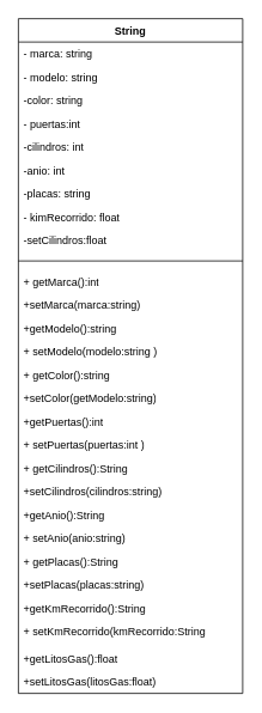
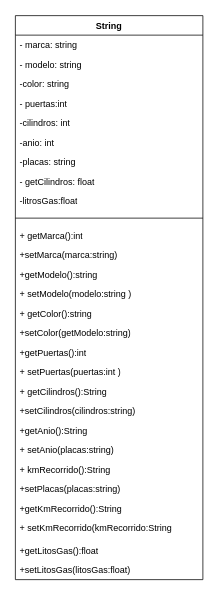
  <mxCell id="0" />
  <mxCell id="1" parent="0" />
  <mxCell id="2" value="String" style="swimlane;fontStyle=1;align=center;verticalAlign=top;childLayout=stackLayout;horizontal=1;startSize=26;horizontalStack=0;resizeParent=1;resizeParentMax=0;resizeLast=0;collapsible=1;marginBottom=0;whiteSpace=wrap;html=1;" parent="1" vertex="1"><mxGeometry x="20" y="20" width="250" height="752" as="geometry" /></mxCell>
  <mxCell id="3" value="- marca: string" style="text;strokeColor=none;fillColor=none;align=left;verticalAlign=top;spacingLeft=4;spacingRight=4;overflow=hidden;rotatable=0;points=[[0,0.5],[1,0.5]];portConstraint=eastwest;whiteSpace=wrap;html=1;" parent="2" vertex="1"><mxGeometry y="26" width="250" height="26" as="geometry" /></mxCell>
  <mxCell id="4" value="- modelo: string" style="text;strokeColor=none;fillColor=none;align=left;verticalAlign=top;spacingLeft=4;spacingRight=4;overflow=hidden;rotatable=0;points=[[0,0.5],[1,0.5]];portConstraint=eastwest;whiteSpace=wrap;html=1;" parent="2" vertex="1"><mxGeometry y="52" width="250" height="26" as="geometry" /></mxCell>
  <mxCell id="5" value="-color: string" style="text;strokeColor=none;fillColor=none;align=left;verticalAlign=top;spacingLeft=4;spacingRight=4;overflow=hidden;rotatable=0;points=[[0,0.5],[1,0.5]];portConstraint=eastwest;whiteSpace=wrap;html=1;" parent="2" vertex="1"><mxGeometry y="78" width="250" height="26" as="geometry" /></mxCell>
  <mxCell id="6" value="- puertas:int" style="text;strokeColor=none;fillColor=none;align=left;verticalAlign=top;spacingLeft=4;spacingRight=4;overflow=hidden;rotatable=0;points=[[0,0.5],[1,0.5]];portConstraint=eastwest;whiteSpace=wrap;html=1;" parent="2" vertex="1"><mxGeometry y="104" width="250" height="26" as="geometry" /></mxCell>
  <mxCell id="7" value="-cilindros: int" style="text;strokeColor=none;fillColor=none;align=left;verticalAlign=top;spacingLeft=4;spacingRight=4;overflow=hidden;rotatable=0;points=[[0,0.5],[1,0.5]];portConstraint=eastwest;whiteSpace=wrap;html=1;" parent="2" vertex="1"><mxGeometry y="130" width="250" height="26" as="geometry" /></mxCell>
  <mxCell id="8" value="-anio: int" style="text;strokeColor=none;fillColor=none;align=left;verticalAlign=top;spacingLeft=4;spacingRight=4;overflow=hidden;rotatable=0;points=[[0,0.5],[1,0.5]];portConstraint=eastwest;whiteSpace=wrap;html=1;" parent="2" vertex="1"><mxGeometry y="156" width="250" height="26" as="geometry" /></mxCell>
  <mxCell id="9" value="-placas: string" style="text;strokeColor=none;fillColor=none;align=left;verticalAlign=top;spacingLeft=4;spacingRight=4;overflow=hidden;rotatable=0;points=[[0,0.5],[1,0.5]];portConstraint=eastwest;whiteSpace=wrap;html=1;" parent="2" vertex="1"><mxGeometry y="182" width="250" height="26" as="geometry" /></mxCell>
- <mxCell id="10" value="- kimRecorrido: float" style="text;strokeColor=none;fillColor=none;align=left;verticalAlign=top;spacingLeft=4;spacingRight=4;overflow=hidden;rotatable=0;points=[[0,0.5],[1,0.5]];portConstraint=eastwest;whiteSpace=wrap;html=1;" parent="2" vertex="1"><mxGeometry y="208" width="250" height="26" as="geometry" /></mxCell>
- <mxCell id="11" value="-setCilindros:float" style="text;strokeColor=none;fillColor=none;align=left;verticalAlign=top;spacingLeft=4;spacingRight=4;overflow=hidden;rotatable=0;points=[[0,0.5],[1,0.5]];portConstraint=eastwest;whiteSpace=wrap;html=1;" parent="2" vertex="1"><mxGeometry y="234" width="250" height="26" as="geometry" /></mxCell>
+ <mxCell id="10" value="- getCilindros: float" style="text;strokeColor=none;fillColor=none;align=left;verticalAlign=top;spacingLeft=4;spacingRight=4;overflow=hidden;rotatable=0;points=[[0,0.5],[1,0.5]];portConstraint=eastwest;whiteSpace=wrap;html=1;" parent="2" vertex="1"><mxGeometry y="208" width="250" height="26" as="geometry" /></mxCell>
+ <mxCell id="11" value="-litrosGas:float" style="text;strokeColor=none;fillColor=none;align=left;verticalAlign=top;spacingLeft=4;spacingRight=4;overflow=hidden;rotatable=0;points=[[0,0.5],[1,0.5]];portConstraint=eastwest;whiteSpace=wrap;html=1;" parent="2" vertex="1"><mxGeometry y="234" width="250" height="26" as="geometry" /></mxCell>
  <mxCell id="12" value="" style="line;strokeWidth=1;fillColor=none;align=left;verticalAlign=middle;spacingTop=-1;spacingLeft=3;spacingRight=3;rotatable=0;labelPosition=right;points=[];portConstraint=eastwest;strokeColor=inherit;" parent="2" vertex="1"><mxGeometry y="260" width="250" height="20" as="geometry" /></mxCell>
  <mxCell id="13" value="+ getMarca():int" style="text;strokeColor=none;fillColor=none;align=left;verticalAlign=top;spacingLeft=4;spacingRight=4;overflow=hidden;rotatable=0;points=[[0,0.5],[1,0.5]];portConstraint=eastwest;whiteSpace=wrap;html=1;" vertex="1" parent="2"><mxGeometry y="280" width="250" height="26" as="geometry" /></mxCell>
  <mxCell id="14" value="+setMarca(marca:string)" style="text;strokeColor=none;fillColor=none;align=left;verticalAlign=top;spacingLeft=4;spacingRight=4;overflow=hidden;rotatable=0;points=[[0,0.5],[1,0.5]];portConstraint=eastwest;whiteSpace=wrap;html=1;" vertex="1" parent="2"><mxGeometry y="306" width="250" height="26" as="geometry" /></mxCell>
  <mxCell id="15" value="+getModelo():string" style="text;strokeColor=none;fillColor=none;align=left;verticalAlign=top;spacingLeft=4;spacingRight=4;overflow=hidden;rotatable=0;points=[[0,0.5],[1,0.5]];portConstraint=eastwest;whiteSpace=wrap;html=1;" vertex="1" parent="2"><mxGeometry y="332" width="250" height="26" as="geometry" /></mxCell>
  <mxCell id="16" value="+ setModelo(modelo:string )" style="text;strokeColor=none;fillColor=none;align=left;verticalAlign=top;spacingLeft=4;spacingRight=4;overflow=hidden;rotatable=0;points=[[0,0.5],[1,0.5]];portConstraint=eastwest;whiteSpace=wrap;html=1;" vertex="1" parent="2"><mxGeometry y="358" width="250" height="26" as="geometry" /></mxCell>
  <mxCell id="17" value="+ getColor():string" style="text;strokeColor=none;fillColor=none;align=left;verticalAlign=top;spacingLeft=4;spacingRight=4;overflow=hidden;rotatable=0;points=[[0,0.5],[1,0.5]];portConstraint=eastwest;whiteSpace=wrap;html=1;" vertex="1" parent="2"><mxGeometry y="384" width="250" height="26" as="geometry" /></mxCell>
  <mxCell id="18" value="+setColor(getModelo:string)" style="text;strokeColor=none;fillColor=none;align=left;verticalAlign=top;spacingLeft=4;spacingRight=4;overflow=hidden;rotatable=0;points=[[0,0.5],[1,0.5]];portConstraint=eastwest;whiteSpace=wrap;html=1;" vertex="1" parent="2"><mxGeometry y="410" width="250" height="26" as="geometry" /></mxCell>
  <mxCell id="19" value="+getPuertas():int" style="text;strokeColor=none;fillColor=none;align=left;verticalAlign=top;spacingLeft=4;spacingRight=4;overflow=hidden;rotatable=0;points=[[0,0.5],[1,0.5]];portConstraint=eastwest;whiteSpace=wrap;html=1;" vertex="1" parent="2"><mxGeometry y="436" width="250" height="26" as="geometry" /></mxCell>
  <mxCell id="20" value="+ setPuertas(puertas:int )" style="text;strokeColor=none;fillColor=none;align=left;verticalAlign=top;spacingLeft=4;spacingRight=4;overflow=hidden;rotatable=0;points=[[0,0.5],[1,0.5]];portConstraint=eastwest;whiteSpace=wrap;html=1;" vertex="1" parent="2"><mxGeometry y="462" width="250" height="26" as="geometry" /></mxCell>
  <mxCell id="21" value="+ getCilindros():String" style="text;strokeColor=none;fillColor=none;align=left;verticalAlign=top;spacingLeft=4;spacingRight=4;overflow=hidden;rotatable=0;points=[[0,0.5],[1,0.5]];portConstraint=eastwest;whiteSpace=wrap;html=1;" vertex="1" parent="2"><mxGeometry y="488" width="250" height="26" as="geometry" /></mxCell>
  <mxCell id="22" value="+setCilindros(cilindros:string)" style="text;strokeColor=none;fillColor=none;align=left;verticalAlign=top;spacingLeft=4;spacingRight=4;overflow=hidden;rotatable=0;points=[[0,0.5],[1,0.5]];portConstraint=eastwest;whiteSpace=wrap;html=1;" vertex="1" parent="2"><mxGeometry y="514" width="250" height="26" as="geometry" /></mxCell>
  <mxCell id="23" value="+getAnio():String" style="text;strokeColor=none;fillColor=none;align=left;verticalAlign=top;spacingLeft=4;spacingRight=4;overflow=hidden;rotatable=0;points=[[0,0.5],[1,0.5]];portConstraint=eastwest;whiteSpace=wrap;html=1;" vertex="1" parent="2"><mxGeometry y="540" width="250" height="26" as="geometry" /></mxCell>
- <mxCell id="24" value="+ setAnio(anio:string)" style="text;strokeColor=none;fillColor=none;align=left;verticalAlign=top;spacingLeft=4;spacingRight=4;overflow=hidden;rotatable=0;points=[[0,0.5],[1,0.5]];portConstraint=eastwest;whiteSpace=wrap;html=1;" vertex="1" parent="2"><mxGeometry y="566" width="250" height="26" as="geometry" /></mxCell>
- <mxCell id="25" value="+ getPlacas():String" style="text;strokeColor=none;fillColor=none;align=left;verticalAlign=top;spacingLeft=4;spacingRight=4;overflow=hidden;rotatable=0;points=[[0,0.5],[1,0.5]];portConstraint=eastwest;whiteSpace=wrap;html=1;" vertex="1" parent="2"><mxGeometry y="592" width="250" height="26" as="geometry" /></mxCell>
+ <mxCell id="24" value="+ setAnio(placas:string)" style="text;strokeColor=none;fillColor=none;align=left;verticalAlign=top;spacingLeft=4;spacingRight=4;overflow=hidden;rotatable=0;points=[[0,0.5],[1,0.5]];portConstraint=eastwest;whiteSpace=wrap;html=1;" vertex="1" parent="2"><mxGeometry y="566" width="250" height="26" as="geometry" /></mxCell>
+ <mxCell id="25" value="+ kmRecorrido():String" style="text;strokeColor=none;fillColor=none;align=left;verticalAlign=top;spacingLeft=4;spacingRight=4;overflow=hidden;rotatable=0;points=[[0,0.5],[1,0.5]];portConstraint=eastwest;whiteSpace=wrap;html=1;" vertex="1" parent="2"><mxGeometry y="592" width="250" height="26" as="geometry" /></mxCell>
  <mxCell id="26" value="+setPlacas(placas:string)" style="text;strokeColor=none;fillColor=none;align=left;verticalAlign=top;spacingLeft=4;spacingRight=4;overflow=hidden;rotatable=0;points=[[0,0.5],[1,0.5]];portConstraint=eastwest;whiteSpace=wrap;html=1;" vertex="1" parent="2"><mxGeometry y="618" width="250" height="26" as="geometry" /></mxCell>
  <mxCell id="27" value="+getKmRecorrido():String" style="text;strokeColor=none;fillColor=none;align=left;verticalAlign=top;spacingLeft=4;spacingRight=4;overflow=hidden;rotatable=0;points=[[0,0.5],[1,0.5]];portConstraint=eastwest;whiteSpace=wrap;html=1;" vertex="1" parent="2"><mxGeometry y="644" width="250" height="26" as="geometry" /></mxCell>
  <mxCell id="28" value="+ setKmRecorrido(kmRecorrido:String" style="text;strokeColor=none;fillColor=none;align=left;verticalAlign=top;spacingLeft=4;spacingRight=4;overflow=hidden;rotatable=0;points=[[0,0.5],[1,0.5]];portConstraint=eastwest;whiteSpace=wrap;html=1;" vertex="1" parent="2"><mxGeometry y="670" width="250" height="30" as="geometry" /></mxCell>
  <mxCell id="29" value="+getLitosGas():float" style="text;strokeColor=none;fillColor=none;align=left;verticalAlign=top;spacingLeft=4;spacingRight=4;overflow=hidden;rotatable=0;points=[[0,0.5],[1,0.5]];portConstraint=eastwest;whiteSpace=wrap;html=1;" vertex="1" parent="2"><mxGeometry y="700" width="250" height="26" as="geometry" /></mxCell>
  <mxCell id="30" value="+setLitosGas(litosGas:float)" style="text;strokeColor=none;fillColor=none;align=left;verticalAlign=top;spacingLeft=4;spacingRight=4;overflow=hidden;rotatable=0;points=[[0,0.5],[1,0.5]];portConstraint=eastwest;whiteSpace=wrap;html=1;" vertex="1" parent="2"><mxGeometry y="726" width="250" height="26" as="geometry" /></mxCell>
